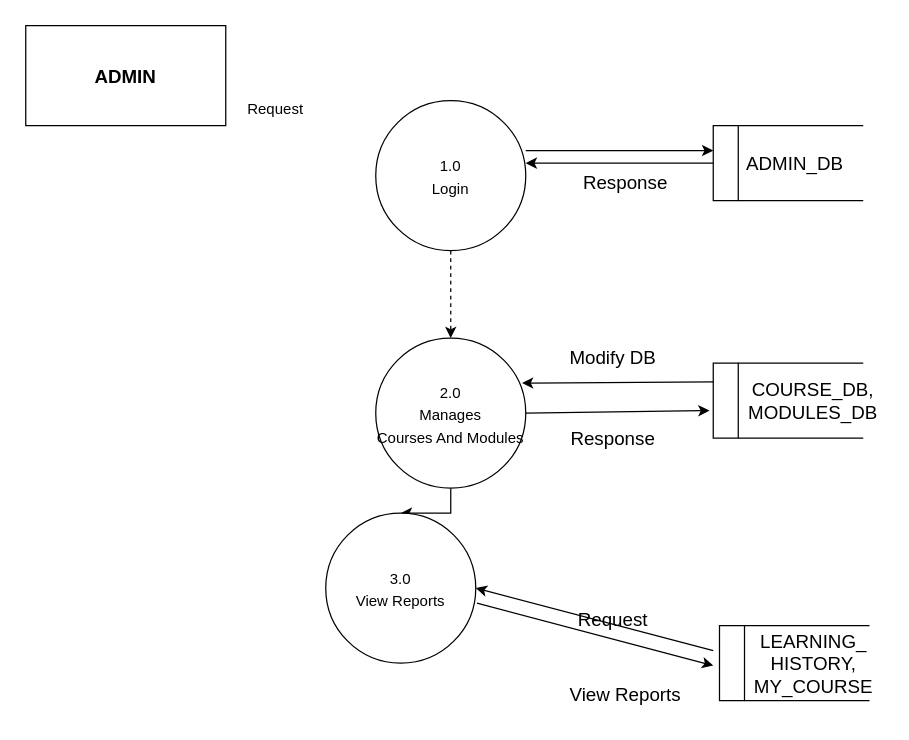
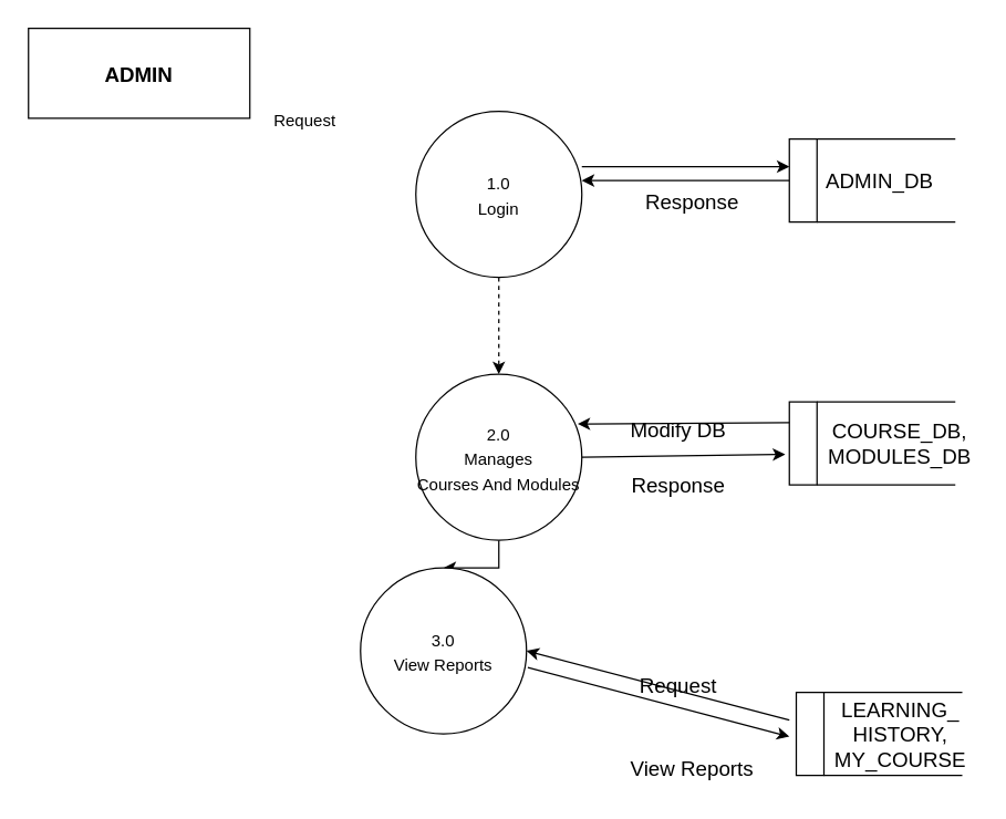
  <mxCell id="0" />
  <mxCell id="1" parent="0" />
- <mxCell id="2" value="&lt;font style=&quot;font-size: 15px&quot;&gt;&lt;b&gt;ADMIN&lt;/b&gt;&lt;/font&gt;" style="rounded=0;whiteSpace=wrap;html=1;" vertex="1" parent="1"><mxGeometry x="20" y="20" width="160" height="80" as="geometry" /></mxCell>
+ <mxCell id="2" value="&lt;font style=&quot;font-size: 15px&quot;&gt;&lt;b&gt;ADMIN&lt;/b&gt;&lt;/font&gt;" style="rounded=0;whiteSpace=wrap;html=1;" vertex="1" parent="1"><mxGeometry x="20" y="20" width="160" height="65" as="geometry" /></mxCell>
  <mxCell id="3" style="edgeStyle=orthogonalEdgeStyle;rounded=0;orthogonalLoop=1;jettySize=auto;html=1;exitX=0.5;exitY=1;exitDx=0;exitDy=0;fontSize=15;dashed=1;" edge="1" parent="1" source="4" target="6"><mxGeometry relative="1" as="geometry" /></mxCell>
  <mxCell id="4" value="&lt;font style=&quot;font-size: 12px&quot;&gt;1.0&lt;br&gt;Login&lt;br&gt;&lt;/font&gt;" style="ellipse;whiteSpace=wrap;html=1;aspect=fixed;fontSize=15;" vertex="1" parent="1"><mxGeometry x="300" y="80" width="120" height="120" as="geometry" /></mxCell>
  <mxCell id="5" style="edgeStyle=orthogonalEdgeStyle;rounded=0;orthogonalLoop=1;jettySize=auto;html=1;exitX=0.5;exitY=1;exitDx=0;exitDy=0;entryX=0.5;entryY=0;entryDx=0;entryDy=0;fontSize=15;" edge="1" parent="1" source="6" target="7"><mxGeometry relative="1" as="geometry" /></mxCell>
  <mxCell id="6" value="&lt;font style=&quot;font-size: 12px&quot;&gt;2.0&lt;br&gt;Manages&lt;br&gt;Courses And Modules&lt;br&gt;&lt;/font&gt;" style="ellipse;whiteSpace=wrap;html=1;aspect=fixed;fontSize=15;" vertex="1" parent="1"><mxGeometry x="300" y="270" width="120" height="120" as="geometry" /></mxCell>
  <mxCell id="7" value="&lt;font style=&quot;font-size: 12px&quot;&gt;3.0&lt;br&gt;View Reports&lt;br&gt;&lt;/font&gt;" style="ellipse;whiteSpace=wrap;html=1;aspect=fixed;fontSize=15;" vertex="1" parent="1"><mxGeometry x="260" y="410" width="120" height="120" as="geometry" /></mxCell>
  <mxCell id="8" style="edgeStyle=orthogonalEdgeStyle;rounded=0;orthogonalLoop=1;jettySize=auto;html=1;exitX=0;exitY=0.5;exitDx=0;exitDy=0;fontSize=15;" edge="1" parent="1" source="9"><mxGeometry relative="1" as="geometry"><mxPoint x="420" y="130" as="targetPoint" /></mxGeometry></mxCell>
  <mxCell id="9" value="" style="rounded=0;whiteSpace=wrap;html=1;fontSize=12;" vertex="1" parent="1"><mxGeometry x="570" y="100" width="20" height="60" as="geometry" /></mxCell>
  <mxCell id="10" value="" style="endArrow=none;html=1;rounded=0;fontSize=12;" edge="1" parent="1"><mxGeometry width="50" height="50" relative="1" as="geometry"><mxPoint x="590" y="160" as="sourcePoint" /><mxPoint x="690" y="160" as="targetPoint" /></mxGeometry></mxCell>
  <mxCell id="11" value="" style="endArrow=none;html=1;rounded=0;fontSize=12;exitX=1;exitY=0;exitDx=0;exitDy=0;" edge="1" source="9" parent="1"><mxGeometry width="50" height="50" relative="1" as="geometry"><mxPoint x="380" y="360" as="sourcePoint" /><mxPoint x="690" y="100" as="targetPoint" /></mxGeometry></mxCell>
  <mxCell id="12" value="" style="endArrow=classic;html=1;rounded=0;fontSize=15;entryX=0;entryY=0.333;entryDx=0;entryDy=0;entryPerimeter=0;" edge="1" parent="1" target="9"><mxGeometry width="50" height="50" relative="1" as="geometry"><mxPoint x="420" y="120" as="sourcePoint" /><mxPoint x="400" y="290" as="targetPoint" /></mxGeometry></mxCell>
  <mxCell id="13" value="&lt;font style=&quot;font-size: 15px&quot;&gt;ADMIN_DB&lt;/font&gt;" style="text;html=1;align=center;verticalAlign=middle;resizable=0;points=[];autosize=1;strokeColor=none;fillColor=none;fontSize=15;" vertex="1" parent="1"><mxGeometry x="590" y="120" width="90" height="20" as="geometry" /></mxCell>
  <mxCell id="14" value="&lt;font style=&quot;font-size: 12px&quot;&gt;Request&lt;/font&gt;" style="text;html=1;strokeColor=none;fillColor=none;align=center;verticalAlign=middle;whiteSpace=wrap;rounded=0;fontSize=15;" vertex="1" parent="1"><mxGeometry x="190" y="70" width="60" height="30" as="geometry" /></mxCell>
  <mxCell id="15" value="" style="rounded=0;whiteSpace=wrap;html=1;fontSize=12;" vertex="1" parent="1"><mxGeometry x="570" y="290" width="20" height="60" as="geometry" /></mxCell>
  <mxCell id="16" value="" style="endArrow=none;html=1;rounded=0;fontSize=12;" edge="1" parent="1"><mxGeometry width="50" height="50" relative="1" as="geometry"><mxPoint x="590" y="350" as="sourcePoint" /><mxPoint x="690" y="350" as="targetPoint" /></mxGeometry></mxCell>
  <mxCell id="17" value="" style="endArrow=none;html=1;rounded=0;fontSize=12;exitX=1;exitY=0;exitDx=0;exitDy=0;" edge="1" source="15" parent="1"><mxGeometry width="50" height="50" relative="1" as="geometry"><mxPoint x="380" y="550" as="sourcePoint" /><mxPoint x="690" y="290" as="targetPoint" /></mxGeometry></mxCell>
  <mxCell id="18" value="COURSE_DB,&lt;br&gt;MODULES_DB" style="text;html=1;strokeColor=none;fillColor=none;align=center;verticalAlign=middle;whiteSpace=wrap;rounded=0;fontSize=15;" vertex="1" parent="1"><mxGeometry x="620" y="305" width="60" height="30" as="geometry" /></mxCell>
  <mxCell id="19" value="" style="rounded=0;whiteSpace=wrap;html=1;fontSize=12;" vertex="1" parent="1"><mxGeometry x="575" y="500" width="20" height="60" as="geometry" /></mxCell>
  <mxCell id="20" value="" style="endArrow=none;html=1;rounded=0;fontSize=12;" edge="1" parent="1"><mxGeometry width="50" height="50" relative="1" as="geometry"><mxPoint x="595" y="560" as="sourcePoint" /><mxPoint x="695" y="560" as="targetPoint" /></mxGeometry></mxCell>
  <mxCell id="21" value="" style="endArrow=none;html=1;rounded=0;fontSize=12;exitX=1;exitY=0;exitDx=0;exitDy=0;" edge="1" source="19" parent="1"><mxGeometry width="50" height="50" relative="1" as="geometry"><mxPoint x="385" y="760" as="sourcePoint" /><mxPoint x="695" y="500" as="targetPoint" /></mxGeometry></mxCell>
  <mxCell id="22" value="LEARNING_&lt;br&gt;HISTORY,&lt;br&gt;MY_COURSE" style="text;html=1;align=center;verticalAlign=middle;resizable=0;points=[];autosize=1;strokeColor=none;fillColor=none;fontSize=15;" vertex="1" parent="1"><mxGeometry x="595" y="500" width="110" height="60" as="geometry" /></mxCell>
  <mxCell id="23" value="" style="endArrow=classic;html=1;rounded=0;fontSize=15;exitX=0;exitY=0.25;exitDx=0;exitDy=0;entryX=0.975;entryY=0.3;entryDx=0;entryDy=0;entryPerimeter=0;" edge="1" parent="1" source="15" target="6"><mxGeometry width="50" height="50" relative="1" as="geometry"><mxPoint x="350" y="480" as="sourcePoint" /><mxPoint x="400" y="430" as="targetPoint" /></mxGeometry></mxCell>
  <mxCell id="24" value="" style="endArrow=classic;html=1;rounded=0;fontSize=15;entryX=1;entryY=0.5;entryDx=0;entryDy=0;" edge="1" parent="1" target="7"><mxGeometry width="50" height="50" relative="1" as="geometry"><mxPoint x="570" y="520" as="sourcePoint" /><mxPoint x="400" y="430" as="targetPoint" /></mxGeometry></mxCell>
  <mxCell id="25" value="" style="endArrow=classic;html=1;rounded=0;fontSize=15;exitX=1;exitY=0.5;exitDx=0;exitDy=0;entryX=-0.15;entryY=0.633;entryDx=0;entryDy=0;entryPerimeter=0;" edge="1" parent="1" source="6" target="15"><mxGeometry width="50" height="50" relative="1" as="geometry"><mxPoint x="350" y="480" as="sourcePoint" /><mxPoint x="400" y="430" as="targetPoint" /></mxGeometry></mxCell>
  <mxCell id="26" value="" style="endArrow=classic;html=1;rounded=0;fontSize=15;exitX=1.008;exitY=0.6;exitDx=0;exitDy=0;exitPerimeter=0;" edge="1" parent="1" source="7"><mxGeometry width="50" height="50" relative="1" as="geometry"><mxPoint x="350" y="480" as="sourcePoint" /><mxPoint x="570" y="532" as="targetPoint" /></mxGeometry></mxCell>
  <mxCell id="27" value="Response" style="text;html=1;strokeColor=none;fillColor=none;align=center;verticalAlign=middle;whiteSpace=wrap;rounded=0;fontSize=15;" vertex="1" parent="1"><mxGeometry x="440" y="130" width="120" height="30" as="geometry" /></mxCell>
- <mxCell id="28" value="Modify DB" style="text;html=1;strokeColor=none;fillColor=none;align=center;verticalAlign=middle;whiteSpace=wrap;rounded=0;fontSize=15;" vertex="1" parent="1"><mxGeometry x="430" y="270" width="120" height="30" as="geometry" /></mxCell>
+ <mxCell id="28" value="Modify DB" style="text;html=1;strokeColor=none;fillColor=none;align=center;verticalAlign=middle;whiteSpace=wrap;rounded=0;fontSize=15;" vertex="1" parent="1"><mxGeometry x="430" y="295" width="120" height="30" as="geometry" /></mxCell>
  <mxCell id="29" value="Response" style="text;html=1;strokeColor=none;fillColor=none;align=center;verticalAlign=middle;whiteSpace=wrap;rounded=0;fontSize=15;" vertex="1" parent="1"><mxGeometry x="430" y="335" width="120" height="30" as="geometry" /></mxCell>
  <mxCell id="30" value="Request" style="text;html=1;strokeColor=none;fillColor=none;align=center;verticalAlign=middle;whiteSpace=wrap;rounded=0;fontSize=15;" vertex="1" parent="1"><mxGeometry x="430" y="480" width="120" height="30" as="geometry" /></mxCell>
  <mxCell id="31" value="View Reports" style="text;html=1;strokeColor=none;fillColor=none;align=center;verticalAlign=middle;whiteSpace=wrap;rounded=0;fontSize=15;" vertex="1" parent="1"><mxGeometry x="440" y="540" width="120" height="30" as="geometry" /></mxCell>
